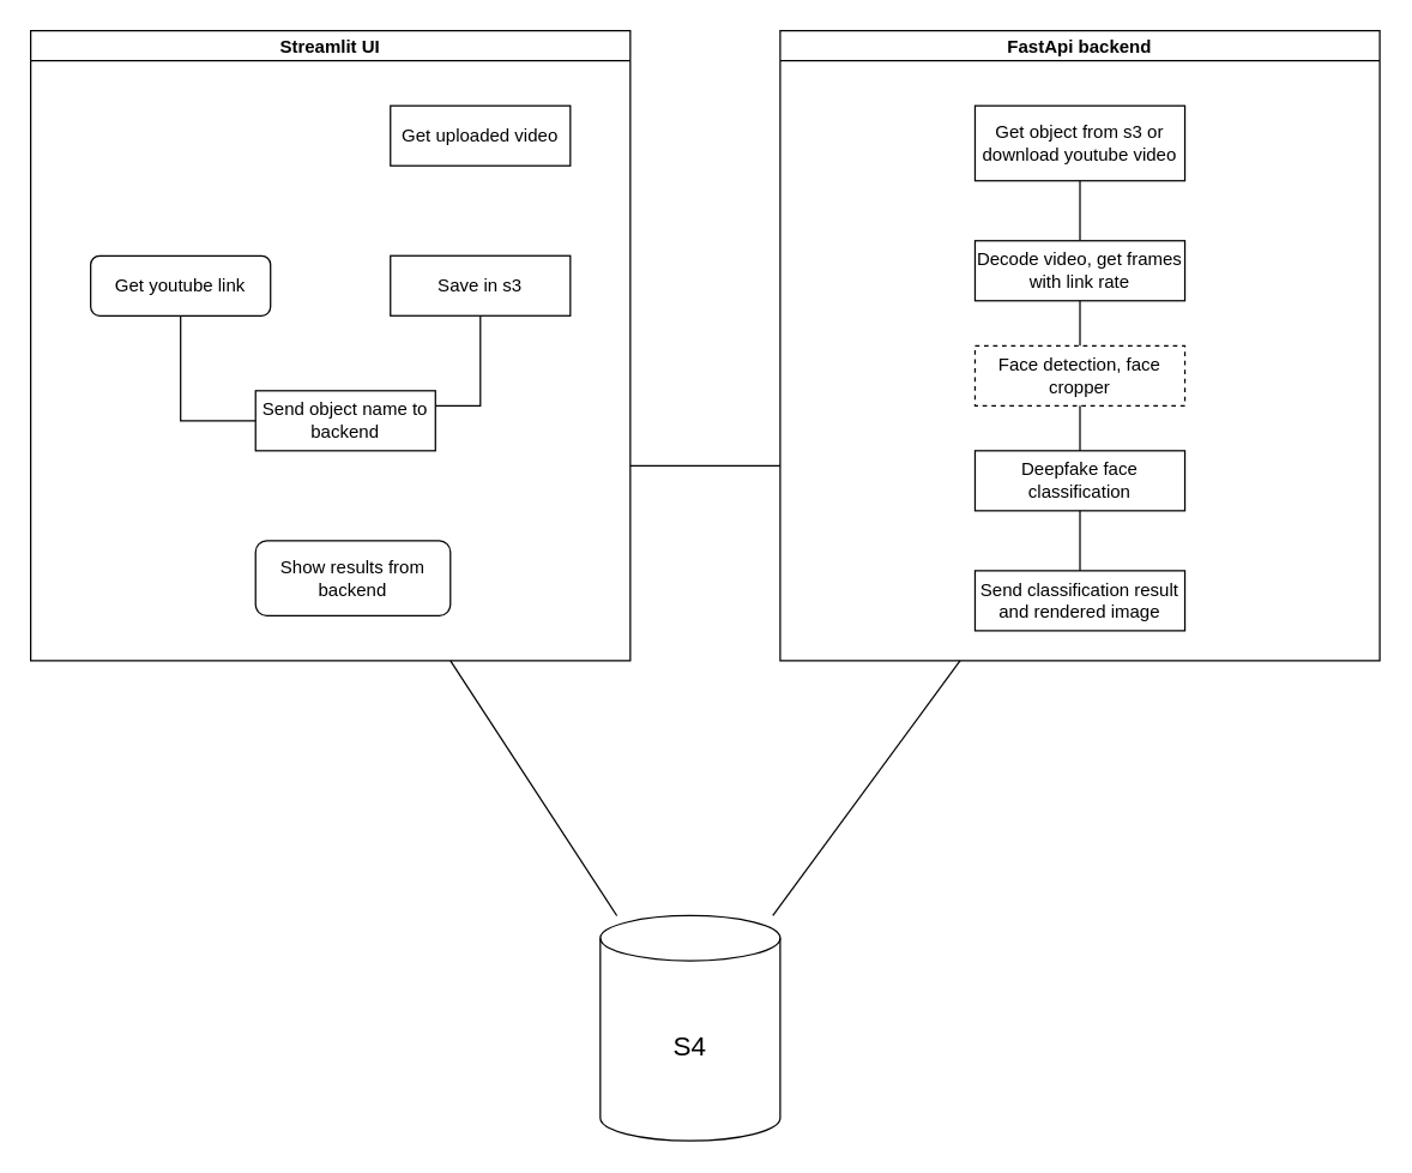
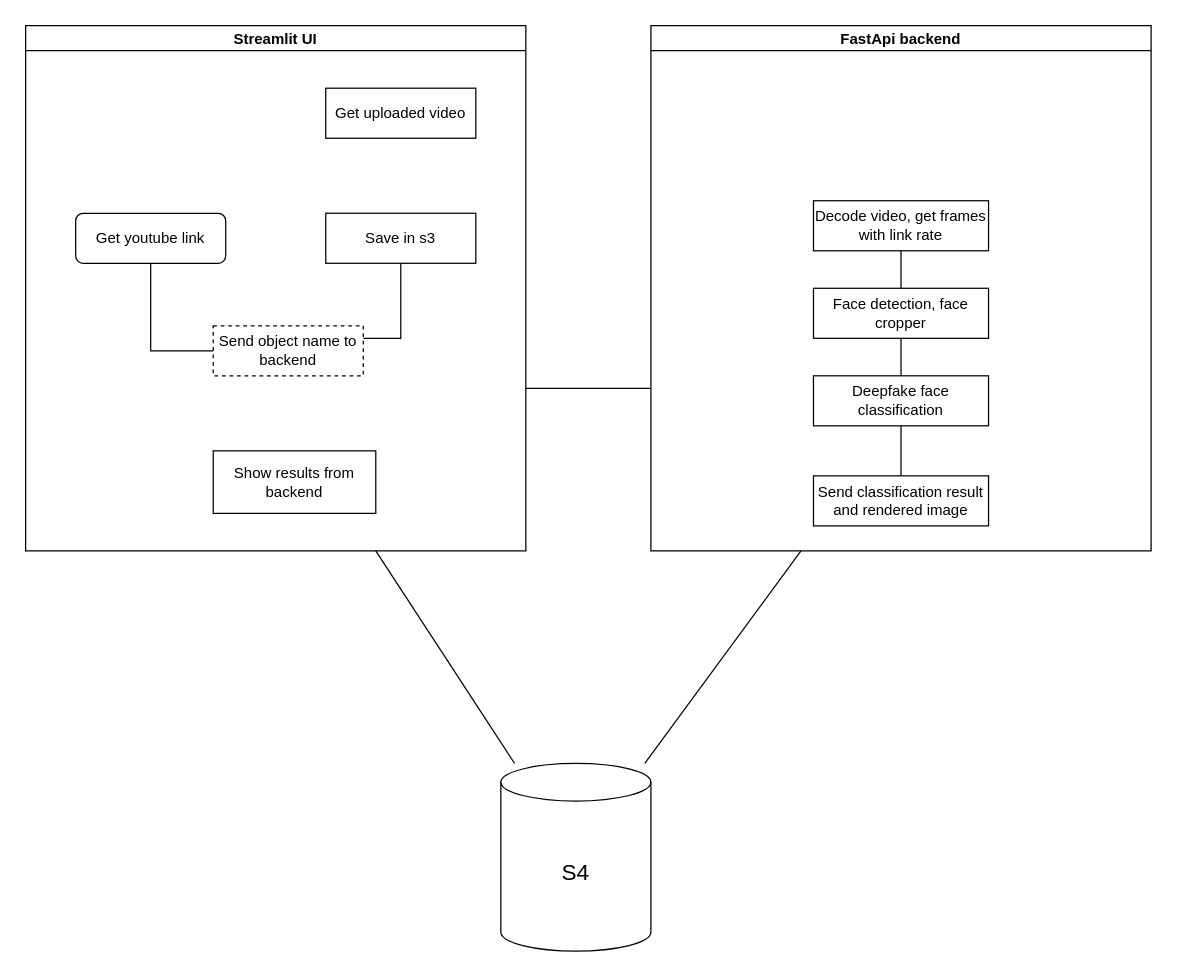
  <mxCell id="0" />
  <mxCell id="1" parent="0" />
  <mxCell id="2" value="&lt;font style=&quot;font-size: 18px;&quot;&gt;S4&lt;/font&gt;" style="shape=cylinder3;whiteSpace=wrap;html=1;boundedLbl=1;backgroundOutline=1;size=15;" parent="1" vertex="1"><mxGeometry x="400" y="610" width="120" height="150" as="geometry" /></mxCell>
  <mxCell id="3" value="FastApi backend" style="swimlane;startSize=20;horizontal=1;containerType=tree;" vertex="1" parent="1"><mxGeometry x="520" y="20" width="400" height="420" as="geometry" /></mxCell>
- <mxCell id="4" value="" style="edgeStyle=elbowEdgeStyle;elbow=vertical;sourcePerimeterSpacing=0;targetPerimeterSpacing=0;startArrow=none;endArrow=none;rounded=0;curved=0;" edge="1" parent="3" source="5" target="6"><mxGeometry relative="1" as="geometry" /></mxCell>
- <mxCell id="5" value="Get object from s3 or download youtube video" style="whiteSpace=wrap;html=1;treeFolding=1;treeMoving=1;newEdgeStyle={&quot;edgeStyle&quot;:&quot;elbowEdgeStyle&quot;,&quot;startArrow&quot;:&quot;none&quot;,&quot;endArrow&quot;:&quot;none&quot;};" vertex="1" parent="3"><mxGeometry x="130" y="50" width="140" height="50" as="geometry" /></mxCell>
  <mxCell id="6" value="Decode video, get frames with link rate" style="whiteSpace=wrap;html=1;treeFolding=1;treeMoving=1;newEdgeStyle={&quot;edgeStyle&quot;:&quot;elbowEdgeStyle&quot;,&quot;startArrow&quot;:&quot;none&quot;,&quot;endArrow&quot;:&quot;none&quot;};" vertex="1" parent="3"><mxGeometry x="130" y="140" width="140" height="40" as="geometry" /></mxCell>
- <mxCell id="7" value="Face detection, face cropper" style="whiteSpace=wrap;html=1;treeFolding=1;treeMoving=1;newEdgeStyle={&quot;edgeStyle&quot;:&quot;elbowEdgeStyle&quot;,&quot;startArrow&quot;:&quot;none&quot;,&quot;endArrow&quot;:&quot;none&quot;};dashed=1;" vertex="1" parent="3"><mxGeometry x="130" y="210" width="140" height="40" as="geometry" /></mxCell>
+ <mxCell id="7" value="Face detection, face cropper" style="whiteSpace=wrap;html=1;treeFolding=1;treeMoving=1;newEdgeStyle={&quot;edgeStyle&quot;:&quot;elbowEdgeStyle&quot;,&quot;startArrow&quot;:&quot;none&quot;,&quot;endArrow&quot;:&quot;none&quot;};" vertex="1" parent="3"><mxGeometry x="130" y="210" width="140" height="40" as="geometry" /></mxCell>
  <mxCell id="8" value="Deepfake face classification" style="whiteSpace=wrap;html=1;treeFolding=1;treeMoving=1;newEdgeStyle={&quot;edgeStyle&quot;:&quot;elbowEdgeStyle&quot;,&quot;startArrow&quot;:&quot;none&quot;,&quot;endArrow&quot;:&quot;none&quot;};" vertex="1" parent="3"><mxGeometry x="130" y="280" width="140" height="40" as="geometry" /></mxCell>
  <mxCell id="9" value="Send classification result and rendered image" style="rounded=0;whiteSpace=wrap;html=1;" vertex="1" parent="3"><mxGeometry x="130" y="360" width="140" height="40" as="geometry" /></mxCell>
  <mxCell id="10" value="" style="endArrow=none;html=1;rounded=0;" edge="1" parent="3" source="7"><mxGeometry width="50" height="50" relative="1" as="geometry"><mxPoint x="150" y="230" as="sourcePoint" /><mxPoint x="200" y="180" as="targetPoint" /></mxGeometry></mxCell>
  <mxCell id="11" value="" style="endArrow=none;html=1;rounded=0;" edge="1" parent="3" source="8"><mxGeometry width="50" height="50" relative="1" as="geometry"><mxPoint x="150" y="300" as="sourcePoint" /><mxPoint x="200" y="250" as="targetPoint" /></mxGeometry></mxCell>
  <mxCell id="12" value="" style="endArrow=none;html=1;rounded=0;exitX=0.5;exitY=0;exitDx=0;exitDy=0;" edge="1" parent="3" source="9"><mxGeometry width="50" height="50" relative="1" as="geometry"><mxPoint x="150" y="370" as="sourcePoint" /><mxPoint x="200" y="320" as="targetPoint" /></mxGeometry></mxCell>
  <mxCell id="13" value="Streamlit UI" style="swimlane;startSize=20;horizontal=1;containerType=tree;" vertex="1" parent="1"><mxGeometry x="20" y="20" width="400" height="420" as="geometry" /></mxCell>
  <mxCell id="14" value="Get uploaded video" style="whiteSpace=wrap;html=1;treeFolding=1;treeMoving=1;newEdgeStyle={&quot;edgeStyle&quot;:&quot;elbowEdgeStyle&quot;,&quot;startArrow&quot;:&quot;none&quot;,&quot;endArrow&quot;:&quot;none&quot;};" vertex="1" parent="13"><mxGeometry x="240" y="50" width="120" height="40" as="geometry" /></mxCell>
  <mxCell id="15" value="Save in s3" style="whiteSpace=wrap;html=1;treeFolding=1;treeMoving=1;newEdgeStyle={&quot;edgeStyle&quot;:&quot;elbowEdgeStyle&quot;,&quot;startArrow&quot;:&quot;none&quot;,&quot;endArrow&quot;:&quot;none&quot;};" vertex="1" parent="13"><mxGeometry x="240" y="150" width="120" height="40" as="geometry" /></mxCell>
  <mxCell id="16" value="Get youtube link" style="whiteSpace=wrap;html=1;treeFolding=1;treeMoving=1;newEdgeStyle={&quot;edgeStyle&quot;:&quot;elbowEdgeStyle&quot;,&quot;startArrow&quot;:&quot;none&quot;,&quot;endArrow&quot;:&quot;none&quot;};rounded=1;" vertex="1" parent="13"><mxGeometry x="40" y="150" width="120" height="40" as="geometry" /></mxCell>
- <mxCell id="17" value="Send object name to backend" style="whiteSpace=wrap;html=1;treeFolding=1;treeMoving=1;newEdgeStyle={&quot;edgeStyle&quot;:&quot;elbowEdgeStyle&quot;,&quot;startArrow&quot;:&quot;none&quot;,&quot;endArrow&quot;:&quot;none&quot;};" vertex="1" parent="13"><mxGeometry x="150" y="240" width="120" height="40" as="geometry" /></mxCell>
+ <mxCell id="17" value="Send object name to backend" style="whiteSpace=wrap;html=1;treeFolding=1;treeMoving=1;newEdgeStyle={&quot;edgeStyle&quot;:&quot;elbowEdgeStyle&quot;,&quot;startArrow&quot;:&quot;none&quot;,&quot;endArrow&quot;:&quot;none&quot;};dashed=1;" vertex="1" parent="13"><mxGeometry x="150" y="240" width="120" height="40" as="geometry" /></mxCell>
  <mxCell id="18" value="" style="endArrow=none;html=1;rounded=0;entryX=0.5;entryY=1;entryDx=0;entryDy=0;" edge="1" parent="13" target="15"><mxGeometry width="50" height="50" relative="1" as="geometry"><mxPoint x="270" y="250" as="sourcePoint" /><mxPoint x="280" y="190" as="targetPoint" /><Array as="points"><mxPoint x="300" y="250" /><mxPoint x="300" y="230" /></Array></mxGeometry></mxCell>
  <mxCell id="19" value="" style="endArrow=none;html=1;rounded=0;exitX=0;exitY=0.5;exitDx=0;exitDy=0;" edge="1" parent="13" source="17"><mxGeometry width="50" height="50" relative="1" as="geometry"><mxPoint x="50" y="240" as="sourcePoint" /><mxPoint x="100" y="190" as="targetPoint" /><Array as="points"><mxPoint x="140" y="260" /><mxPoint x="100" y="260" /><mxPoint x="100" y="230" /></Array></mxGeometry></mxCell>
- <mxCell id="20" value="Show results from backend" style="whiteSpace=wrap;html=1;rounded=1;" vertex="1" parent="13"><mxGeometry x="150" y="340" width="130" height="50" as="geometry" /></mxCell>
+ <mxCell id="20" value="Show results from backend" style="rounded=0;whiteSpace=wrap;html=1;" vertex="1" parent="13"><mxGeometry x="150" y="340" width="130" height="50" as="geometry" /></mxCell>
  <mxCell id="21" value="" style="endArrow=none;html=1;rounded=0;" edge="1" parent="1" source="2"><mxGeometry width="50" height="50" relative="1" as="geometry"><mxPoint x="190" y="390" as="sourcePoint" /><mxPoint x="300" y="440" as="targetPoint" /></mxGeometry></mxCell>
  <mxCell id="22" value="" style="endArrow=none;html=1;rounded=0;" edge="1" parent="1" source="2"><mxGeometry width="50" height="50" relative="1" as="geometry"><mxPoint x="600" y="520" as="sourcePoint" /><mxPoint x="640" y="440" as="targetPoint" /></mxGeometry></mxCell>
  <mxCell id="23" value="" style="endArrow=none;html=1;rounded=0;" edge="1" parent="1"><mxGeometry width="50" height="50" relative="1" as="geometry"><mxPoint x="420" y="310" as="sourcePoint" /><mxPoint x="520" y="310" as="targetPoint" /></mxGeometry></mxCell>
